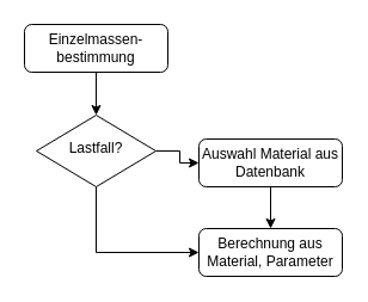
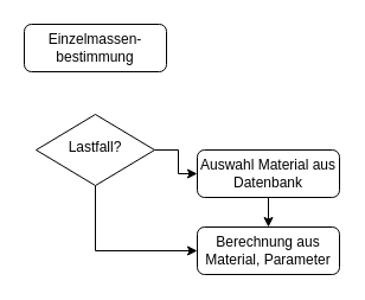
  <mxCell id="0" />
  <mxCell id="1" parent="0" />
- <mxCell id="2" style="edgeStyle=orthogonalEdgeStyle;rounded=0;orthogonalLoop=1;jettySize=auto;html=1;exitX=0.5;exitY=1;exitDx=0;exitDy=0;entryX=0.5;entryY=0;entryDx=0;entryDy=0;" edge="1" parent="1" source="3" target="6"><mxGeometry relative="1" as="geometry" /></mxCell>
  <mxCell id="3" value="Einzelmassen-bestimmung" style="rounded=1;whiteSpace=wrap;html=1;fontSize=12;glass=0;strokeWidth=1;shadow=0;" vertex="1" parent="1"><mxGeometry x="20" y="20" width="120" height="40" as="geometry" /></mxCell>
  <mxCell id="4" style="edgeStyle=orthogonalEdgeStyle;rounded=0;orthogonalLoop=1;jettySize=auto;html=1;exitX=1;exitY=0.5;exitDx=0;exitDy=0;" edge="1" parent="1" source="6" target="8"><mxGeometry relative="1" as="geometry" /></mxCell>
  <mxCell id="5" style="edgeStyle=orthogonalEdgeStyle;rounded=0;orthogonalLoop=1;jettySize=auto;html=1;exitX=0.5;exitY=1;exitDx=0;exitDy=0;entryX=0;entryY=0.5;entryDx=0;entryDy=0;" edge="1" parent="1" source="6" target="9"><mxGeometry relative="1" as="geometry" /></mxCell>
  <mxCell id="6" value="Lastfall?" style="rhombus;whiteSpace=wrap;html=1;shadow=0;fontFamily=Helvetica;fontSize=12;align=center;strokeWidth=1;spacing=6;spacingTop=-4;" vertex="1" parent="1"><mxGeometry x="30" y="96" width="100" height="60" as="geometry" /></mxCell>
  <mxCell id="7" style="edgeStyle=orthogonalEdgeStyle;rounded=0;orthogonalLoop=1;jettySize=auto;html=1;exitX=0.5;exitY=1;exitDx=0;exitDy=0;entryX=0.5;entryY=0;entryDx=0;entryDy=0;" edge="1" parent="1" source="8" target="9"><mxGeometry relative="1" as="geometry" /></mxCell>
- <mxCell id="8" value="Auswahl Material aus Datenbank" style="rounded=1;whiteSpace=wrap;html=1;fontSize=12;glass=0;strokeWidth=1;shadow=0;" vertex="1" parent="1"><mxGeometry x="166" y="116" width="120" height="40" as="geometry" /></mxCell>
+ <mxCell id="8" value="Auswahl Material aus Datenbank" style="rounded=1;whiteSpace=wrap;html=1;fontSize=12;glass=0;strokeWidth=1;shadow=0;" vertex="1" parent="1"><mxGeometry x="166" y="126" width="120" height="40" as="geometry" /></mxCell>
  <mxCell id="9" value="Berechnung aus Material, Parameter" style="rounded=1;whiteSpace=wrap;html=1;fontSize=12;glass=0;strokeWidth=1;shadow=0;" vertex="1" parent="1"><mxGeometry x="166" y="191" width="120" height="40" as="geometry" /></mxCell>
